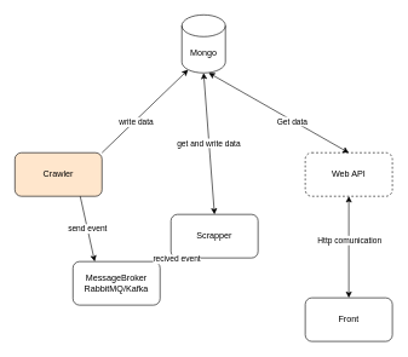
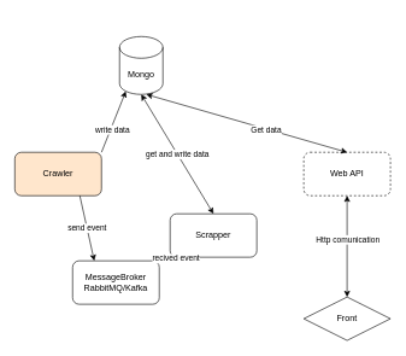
  <mxCell id="0" />
  <mxCell id="1" parent="0" />
- <mxCell id="2" value="Front" style="rounded=1;whiteSpace=wrap;html=1;" parent="1" vertex="1"><mxGeometry x="420" y="410" width="120" height="60" as="geometry" /></mxCell>
+ <mxCell id="2" value="Front" style="rhombus;whiteSpace=wrap;html=1;" parent="1" vertex="1"><mxGeometry x="420" y="410" width="120" height="60" as="geometry" /></mxCell>
  <mxCell id="3" value="Crawler" style="rounded=1;whiteSpace=wrap;html=1;fillColor=#ffe6cc;" parent="1" vertex="1"><mxGeometry x="20" y="210" width="120" height="60" as="geometry" /></mxCell>
  <mxCell id="4" value="Scrapper" style="rounded=1;whiteSpace=wrap;html=1;" parent="1" vertex="1"><mxGeometry x="235" y="295" width="120" height="60" as="geometry" /></mxCell>
  <mxCell id="5" value="Web API" style="rounded=1;whiteSpace=wrap;html=1;dashed=1;" parent="1" vertex="1"><mxGeometry x="420" y="210" width="120" height="60" as="geometry" /></mxCell>
- <mxCell id="6" value="Mongo" style="shape=cylinder3;whiteSpace=wrap;html=1;boundedLbl=1;backgroundOutline=1;size=15;" parent="1" vertex="1"><mxGeometry x="250" y="20" width="60" height="80" as="geometry" /></mxCell>
+ <mxCell id="6" value="Mongo" style="shape=cylinder3;whiteSpace=wrap;html=1;boundedLbl=1;backgroundOutline=1;size=15;" parent="1" vertex="1"><mxGeometry x="165" y="50" width="60" height="80" as="geometry" /></mxCell>
  <mxCell id="7" value="MessageBroker&lt;br&gt;RabbitMQ/Kafka" style="rounded=1;whiteSpace=wrap;html=1;" parent="1" vertex="1"><mxGeometry x="100" y="360" width="120" height="60" as="geometry" /></mxCell>
  <mxCell id="8" value="send event" style="edgeStyle=none;html=1;exitX=0.75;exitY=1;exitDx=0;exitDy=0;entryX=0.25;entryY=0;entryDx=0;entryDy=0;shadow=0;" parent="1" source="3" target="7" edge="1"><mxGeometry relative="1" as="geometry" /></mxCell>
  <mxCell id="9" value="" style="endArrow=classic;html=1;shadow=0;exitX=1;exitY=0;exitDx=0;exitDy=0;entryX=0.145;entryY=1;entryDx=0;entryDy=-4.35;entryPerimeter=0;startArrow=none;startFill=0;endFill=1;" parent="1" source="3" target="6" edge="1"><mxGeometry width="50" height="50" relative="1" as="geometry"><mxPoint x="40" y="30" as="sourcePoint" /><mxPoint x="90" y="-20" as="targetPoint" /></mxGeometry></mxCell>
  <mxCell id="10" value="write data" style="edgeLabel;html=1;align=center;verticalAlign=middle;resizable=0;points=[];" parent="9" vertex="1" connectable="0"><mxGeometry x="-0.236" y="-2" relative="1" as="geometry"><mxPoint as="offset" /></mxGeometry></mxCell>
  <mxCell id="11" value="recived event" style="edgeStyle=none;html=1;exitX=1;exitY=0;exitDx=0;exitDy=0;shadow=0;entryX=0.25;entryY=1;entryDx=0;entryDy=0;" parent="1" source="7" target="4" edge="1"><mxGeometry relative="1" as="geometry"><mxPoint x="240" y="270" as="targetPoint" /></mxGeometry></mxCell>
  <mxCell id="12" value="get and write data" style="endArrow=classic;html=1;shadow=0;exitX=0.5;exitY=0;exitDx=0;exitDy=0;entryX=0.5;entryY=1;entryDx=0;entryDy=0;entryPerimeter=0;startArrow=classic;startFill=1;endFill=1;" parent="1" source="4" target="6" edge="1"><mxGeometry width="50" height="50" relative="1" as="geometry"><mxPoint x="-190" y="-170" as="sourcePoint" /><mxPoint x="48.7" y="-284.35" as="targetPoint" /></mxGeometry></mxCell>
  <mxCell id="13" value="" style="endArrow=classic;html=1;shadow=0;exitX=0.617;exitY=1;exitDx=0;exitDy=0;entryX=0.5;entryY=0;entryDx=0;entryDy=0;exitPerimeter=0;startArrow=classic;startFill=1;endFill=1;" parent="1" source="6" target="5" edge="1"><mxGeometry width="50" height="50" relative="1" as="geometry"><mxPoint x="-180" y="-160" as="sourcePoint" /><mxPoint x="58.7" y="-274.35" as="targetPoint" /></mxGeometry></mxCell>
  <mxCell id="14" value="Get data" style="edgeLabel;html=1;align=center;verticalAlign=middle;resizable=0;points=[];" parent="13" vertex="1" connectable="0"><mxGeometry x="0.193" y="-1" relative="1" as="geometry"><mxPoint as="offset" /></mxGeometry></mxCell>
  <mxCell id="15" value="" style="endArrow=classic;startArrow=classic;html=1;shadow=0;entryX=0.5;entryY=1;entryDx=0;entryDy=0;exitX=0.5;exitY=0;exitDx=0;exitDy=0;" parent="1" source="2" target="5" edge="1"><mxGeometry width="50" height="50" relative="1" as="geometry"><mxPoint x="290" y="390" as="sourcePoint" /><mxPoint x="340" y="340" as="targetPoint" /></mxGeometry></mxCell>
  <mxCell id="16" value="Http comunication" style="edgeLabel;html=1;align=center;verticalAlign=middle;resizable=0;points=[];" parent="15" vertex="1" connectable="0"><mxGeometry x="-0.2" y="-3" relative="1" as="geometry"><mxPoint x="-3" y="-24" as="offset" /></mxGeometry></mxCell>
